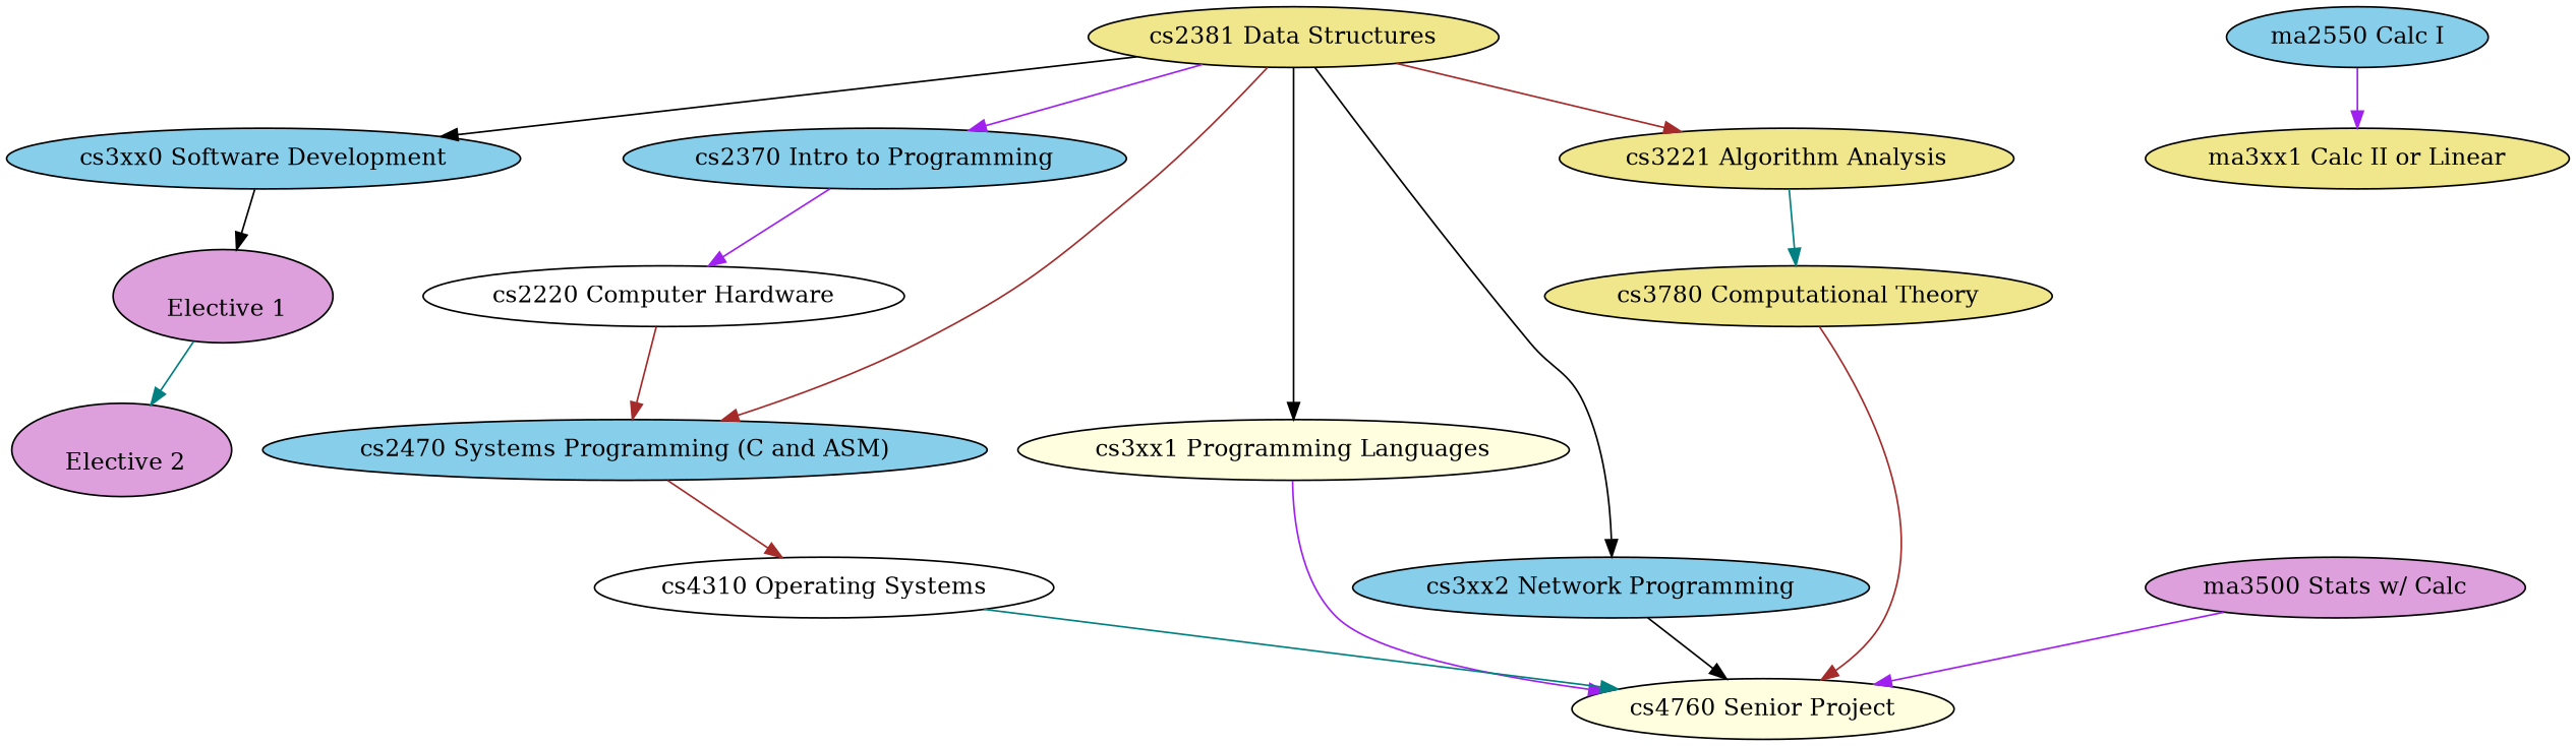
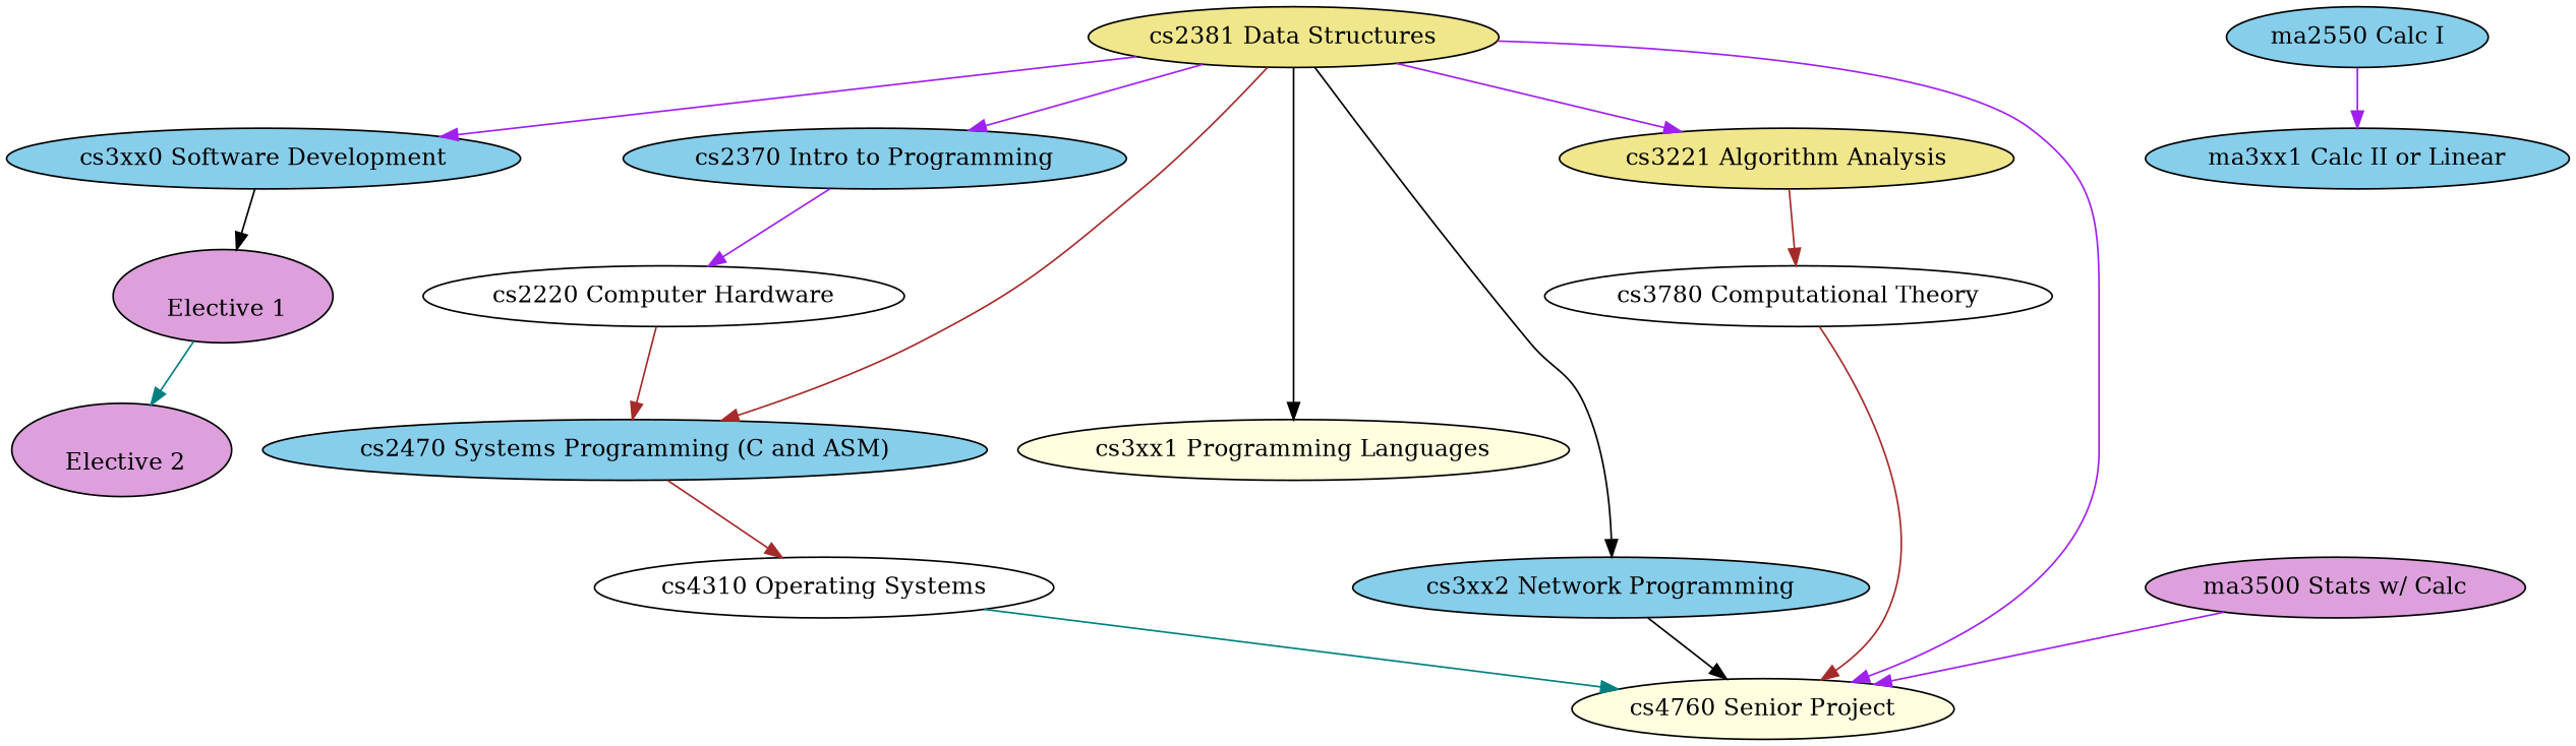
  digraph {
    node [fillcolor=skyblue style=filled]
    edge [color=purple]
    cs2370 [label="\N Intro to Programming"]
    cs2220 [fillcolor=white label="\N Computer Hardware"]
    cs2381 [fillcolor=khaki label="\N Data Structures"]
    cs3xx0 [label="\N Software Development"]
    cs3xx1 [fillcolor=lightyellow label="\N Programming Languages"]
    cs2470 [label="\N Systems Programming (C and ASM)"]
    cs3xx2 [label="\N Network Programming"]
    cs3221 [fillcolor=khaki label="\N Algorithm Analysis"]
    n9 [fillcolor=plum label="\n Elective 1"]
    cs4760 [fillcolor=lightyellow label="\N Senior Project"]
    cs4310 [fillcolor=white label="\N Operating Systems"]
-   cs3780 [fillcolor=khaki label="\N Computational Theory"]
+   cs3780 [fillcolor=white label="\N Computational Theory"]
    n13 [fillcolor=plum label="\n Elective 2"]
    ma2550 [label="\N Calc I"]
-   ma3xx1 [fillcolor=khaki label="\N Calc II or Linear"]
+   ma3xx1 [label="\N Calc II or Linear"]
    ma3500 [fillcolor=plum label="\N Stats w/ Calc"]
    cs2370 -> cs2220
    cs2220 -> cs2470 [color=brown]
    cs2381 -> cs2370
-   cs2381 -> cs3xx0 [color=black]
+   cs2381 -> cs3xx0
    cs2381 -> cs3xx1 [color=black]
    cs2381 -> cs2470 [color=brown]
    cs2381 -> cs3xx2 [color=black]
-   cs2381 -> cs3221 [color=brown]
+   cs2381 -> cs3221
    cs3xx0 -> n9 [color=black]
-   cs3xx1 -> cs4760
+   cs2381 -> cs4760
    cs2470 -> cs4310 [color=brown]
    cs3xx2 -> cs4760 [color=black]
-   cs3221 -> cs3780 [color=teal]
+   cs3221 -> cs3780 [color=brown]
    n9 -> n13 [color=teal]
    cs4310 -> cs4760 [color=teal]
    cs3780 -> cs4760 [color=brown]
    ma2550 -> ma3xx1
    ma3500 -> cs4760
  }
